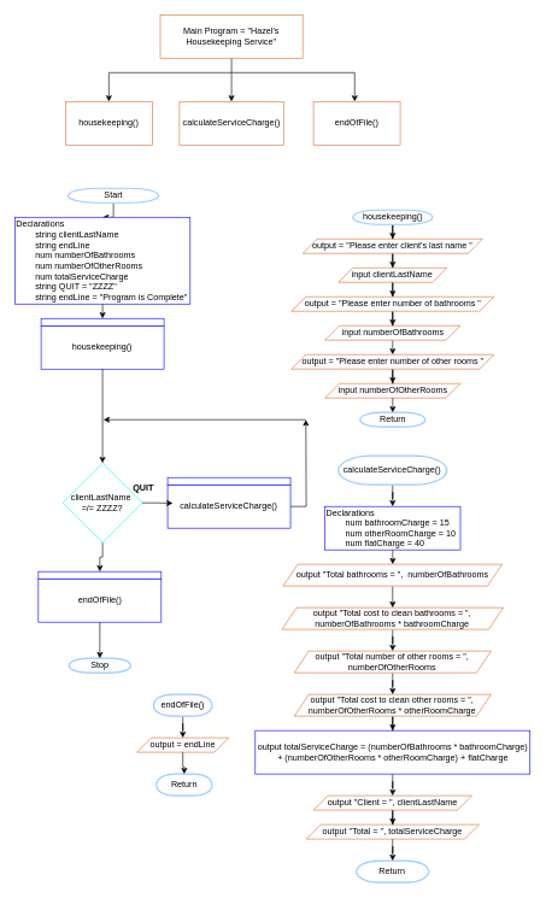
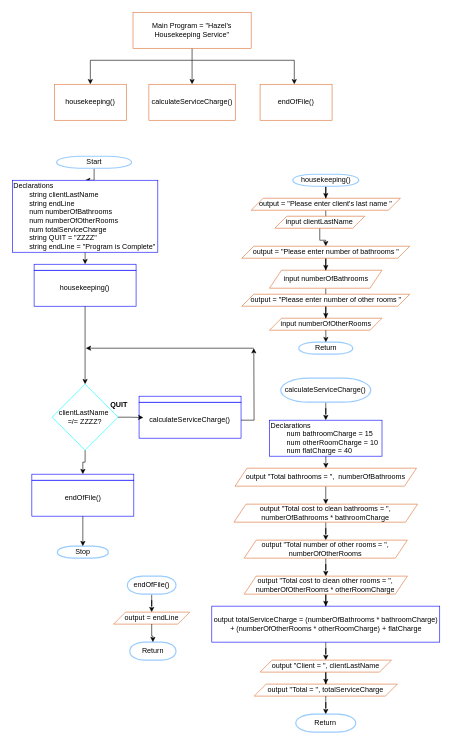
  <mxCell id="0" />
  <mxCell id="1" parent="0" />
  <mxCell id="2" style="edgeStyle=orthogonalEdgeStyle;rounded=0;orthogonalLoop=1;jettySize=auto;html=1;" edge="1" parent="1" source="3" target="5"><mxGeometry relative="1" as="geometry" /></mxCell>
  <mxCell id="3" value="Start" style="strokeWidth=2;html=1;shape=mxgraph.flowchart.terminator;whiteSpace=wrap;strokeColor=#99CCFF;" vertex="1" parent="1"><mxGeometry x="93.75" y="260" width="125" height="20" as="geometry" /></mxCell>
  <mxCell id="4" style="edgeStyle=orthogonalEdgeStyle;rounded=0;orthogonalLoop=1;jettySize=auto;html=1;entryX=0.5;entryY=0;entryDx=0;entryDy=0;" edge="1" parent="1" source="5" target="34"><mxGeometry relative="1" as="geometry" /></mxCell>
  <mxCell id="5" value="Declarations&lt;br&gt;&lt;span style=&quot;white-space: pre;&quot;&gt;&#09;&lt;/span&gt;string clientLastName&lt;div&gt;&lt;span style=&quot;white-space: pre;&quot;&gt;&#09;&lt;/span&gt;string endLine&lt;br&gt;&lt;div&gt;&lt;span style=&quot;white-space: pre;&quot;&gt;&#09;&lt;/span&gt;num numberOfBathrooms&lt;/div&gt;&lt;div&gt;&lt;span style=&quot;white-space: pre;&quot;&gt;&#09;&lt;/span&gt;num numberOfOtherRooms&lt;/div&gt;&lt;div&gt;&lt;span style=&quot;white-space: pre;&quot;&gt;&lt;span style=&quot;white-space: pre;&quot;&gt;&#09;&lt;/span&gt;num totalServiceCharge&lt;/span&gt;&lt;/div&gt;&lt;/div&gt;&lt;div&gt;&lt;span style=&quot;white-space: pre;&quot;&gt;&lt;span style=&quot;white-space: pre;&quot;&gt;&#09;&lt;/span&gt;string QUIT = &quot;ZZZZ&quot;&lt;br&gt;&lt;/span&gt;&lt;/div&gt;&lt;div&gt;&lt;span style=&quot;white-space: pre;&quot;&gt;&lt;span style=&quot;white-space: pre;&quot;&gt;&#09;&lt;/span&gt;string endLine = &quot;Program is Complete&quot;&lt;br&gt;&lt;/span&gt;&lt;/div&gt;" style="rounded=0;whiteSpace=wrap;html=1;align=left;strokeColor=#0000FF;" vertex="1" parent="1"><mxGeometry x="20" y="300" width="242.5" height="120" as="geometry" /></mxCell>
  <mxCell id="6" style="edgeStyle=orthogonalEdgeStyle;rounded=0;orthogonalLoop=1;jettySize=auto;html=1;entryX=0.5;entryY=0;entryDx=0;entryDy=0;" edge="1" parent="1" source="7" target="25"><mxGeometry relative="1" as="geometry" /></mxCell>
  <mxCell id="7" value="output = &quot;Please enter client's last name &quot;" style="shape=parallelogram;perimeter=parallelogramPerimeter;whiteSpace=wrap;html=1;fixedSize=1;strokeColor=#DC7135;" vertex="1" parent="1"><mxGeometry x="418.12" y="330" width="248.75" height="20" as="geometry" /></mxCell>
  <mxCell id="8" style="edgeStyle=orthogonalEdgeStyle;rounded=0;orthogonalLoop=1;jettySize=auto;html=1;entryX=0.5;entryY=0;entryDx=0;entryDy=0;" edge="1" parent="1" source="9" target="29"><mxGeometry relative="1" as="geometry" /></mxCell>
- <mxCell id="9" value="input numberOfBathrooms" style="shape=parallelogram;perimeter=parallelogramPerimeter;whiteSpace=wrap;html=1;fixedSize=1;strokeColor=#DC7135;" vertex="1" parent="1"><mxGeometry x="448.74" y="450" width="187.5" height="20" as="geometry" /></mxCell>
+ <mxCell id="9" value="input numberOfBathrooms" style="shape=parallelogram;perimeter=parallelogramPerimeter;whiteSpace=wrap;html=1;fixedSize=1;strokeColor=#DC7135;" vertex="1" parent="1"><mxGeometry x="448.74" y="450" width="187.5" height="30" as="geometry" /></mxCell>
  <mxCell id="10" value="input numberOfOtherRooms" style="shape=parallelogram;perimeter=parallelogramPerimeter;whiteSpace=wrap;html=1;fixedSize=1;strokeColor=#DC7135;" vertex="1" parent="1"><mxGeometry x="448.75" y="530" width="187.5" height="20" as="geometry" /></mxCell>
  <mxCell id="11" style="edgeStyle=orthogonalEdgeStyle;rounded=0;orthogonalLoop=1;jettySize=auto;html=1;entryX=0.5;entryY=0;entryDx=0;entryDy=0;" edge="1" parent="1" source="12" target="16"><mxGeometry relative="1" as="geometry" /></mxCell>
  <mxCell id="12" value="calculateServiceCharge()" style="strokeWidth=2;html=1;shape=mxgraph.flowchart.terminator;whiteSpace=wrap;strokeColor=#99CCFF;" vertex="1" parent="1"><mxGeometry x="467.49" y="630" width="150" height="40" as="geometry" /></mxCell>
  <mxCell id="13" value="Stop" style="strokeWidth=2;html=1;shape=mxgraph.flowchart.terminator;whiteSpace=wrap;strokeColor=#99CCFF;" vertex="1" parent="1"><mxGeometry x="95" y="910" width="85" height="20" as="geometry" /></mxCell>
  <mxCell id="14" value="Return" style="strokeWidth=2;html=1;shape=mxgraph.flowchart.terminator;whiteSpace=wrap;strokeColor=#99CCFF;" vertex="1" parent="1"><mxGeometry x="492.49" y="1190" width="100" height="30" as="geometry" /></mxCell>
  <mxCell id="15" style="edgeStyle=orthogonalEdgeStyle;rounded=0;orthogonalLoop=1;jettySize=auto;html=1;entryX=0.5;entryY=0;entryDx=0;entryDy=0;" edge="1" parent="1" source="16" target="53"><mxGeometry relative="1" as="geometry" /></mxCell>
  <mxCell id="16" value="Declarations&lt;div&gt;&lt;span style=&quot;background-color: transparent; color: light-dark(rgb(0, 0, 0), rgb(255, 255, 255)); white-space: pre;&quot;&gt;&#09;&lt;/span&gt;&lt;span style=&quot;background-color: transparent; color: light-dark(rgb(0, 0, 0), rgb(255, 255, 255));&quot;&gt;num bathroomCharge = 15&lt;/span&gt;&lt;/div&gt;&lt;div&gt;&lt;span style=&quot;white-space: pre;&quot;&gt;&#09;&lt;/span&gt;num otherRoomCharge = 10&lt;/div&gt;&lt;div&gt;&lt;span style=&quot;white-space: pre;&quot;&gt;&#09;&lt;/span&gt;num flatCharge = 40&lt;br&gt;&lt;/div&gt;" style="rounded=0;whiteSpace=wrap;html=1;strokeColor=#0000FF;align=left;" vertex="1" parent="1"><mxGeometry x="448.75" y="700" width="187.5" height="60" as="geometry" /></mxCell>
  <mxCell id="17" value="output &quot;Total = &quot;, totalServiceCharge" style="shape=parallelogram;perimeter=parallelogramPerimeter;whiteSpace=wrap;html=1;fixedSize=1;strokeColor=#DC7135;" vertex="1" parent="1"><mxGeometry x="423.12" y="1140" width="238.75" height="20" as="geometry" /></mxCell>
  <mxCell id="18" style="edgeStyle=orthogonalEdgeStyle;rounded=0;orthogonalLoop=1;jettySize=auto;html=1;entryX=0.5;entryY=0;entryDx=0;entryDy=0;" edge="1" parent="1" source="19" target="45"><mxGeometry relative="1" as="geometry" /></mxCell>
  <mxCell id="19" value="clientLastName&amp;nbsp;&lt;div&gt;=/= ZZZZ?&lt;/div&gt;" style="rhombus;whiteSpace=wrap;html=1;strokeColor=#00FFFF;" vertex="1" parent="1"><mxGeometry x="86.25" y="640" width="110" height="110" as="geometry" /></mxCell>
  <mxCell id="20" value="" style="group" vertex="1" connectable="0" parent="1"><mxGeometry x="231.24" y="660" width="170" height="70" as="geometry" /></mxCell>
  <mxCell id="21" style="edgeStyle=orthogonalEdgeStyle;rounded=0;orthogonalLoop=1;jettySize=auto;html=1;" edge="1" parent="20" source="22"><mxGeometry relative="1" as="geometry"><mxPoint x="191.26" y="-80" as="targetPoint" /></mxGeometry></mxCell>
  <mxCell id="22" value="calculateServiceCharge()" style="rounded=0;whiteSpace=wrap;html=1;strokeColor=#0000FF;shadow=0;glass=0;gradientColor=none;" vertex="1" parent="20"><mxGeometry y="10" width="170" height="60" as="geometry" /></mxCell>
  <mxCell id="23" value="" style="rounded=0;whiteSpace=wrap;html=1;strokeColor=#0000FF;" vertex="1" parent="20"><mxGeometry width="170" height="10" as="geometry" /></mxCell>
  <mxCell id="24" style="edgeStyle=orthogonalEdgeStyle;rounded=0;orthogonalLoop=1;jettySize=auto;html=1;entryX=0.5;entryY=0;entryDx=0;entryDy=0;" edge="1" parent="1" source="25" target="27"><mxGeometry relative="1" as="geometry" /></mxCell>
- <mxCell id="25" value="input clientLastName" style="shape=parallelogram;perimeter=parallelogramPerimeter;whiteSpace=wrap;html=1;fixedSize=1;strokeColor=#DC7135;" vertex="1" parent="1"><mxGeometry x="467.49" y="370" width="150" height="20" as="geometry" /></mxCell>
+ <mxCell id="25" value="input clientLastName" style="shape=parallelogram;perimeter=parallelogramPerimeter;whiteSpace=wrap;html=1;fixedSize=1;strokeColor=#DC7135;" vertex="1" parent="1"><mxGeometry x="457.49" y="360" width="150" height="20" as="geometry" /></mxCell>
  <mxCell id="26" style="edgeStyle=orthogonalEdgeStyle;rounded=0;orthogonalLoop=1;jettySize=auto;html=1;entryX=0.5;entryY=0;entryDx=0;entryDy=0;" edge="1" parent="1" source="27" target="9"><mxGeometry relative="1" as="geometry" /></mxCell>
  <mxCell id="27" value="output = &quot;Please enter number of bathrooms &quot;" style="shape=parallelogram;perimeter=parallelogramPerimeter;whiteSpace=wrap;html=1;fixedSize=1;strokeColor=#DC7135;" vertex="1" parent="1"><mxGeometry x="402.5" y="410" width="280" height="20" as="geometry" /></mxCell>
  <mxCell id="28" style="edgeStyle=orthogonalEdgeStyle;rounded=0;orthogonalLoop=1;jettySize=auto;html=1;entryX=0.5;entryY=0;entryDx=0;entryDy=0;" edge="1" parent="1" source="29" target="10"><mxGeometry relative="1" as="geometry" /></mxCell>
  <mxCell id="29" value="output = &quot;Please enter number of other rooms &quot;" style="shape=parallelogram;perimeter=parallelogramPerimeter;whiteSpace=wrap;html=1;fixedSize=1;strokeColor=#DC7135;" vertex="1" parent="1"><mxGeometry x="402.5" y="490" width="280" height="20" as="geometry" /></mxCell>
  <mxCell id="30" style="edgeStyle=orthogonalEdgeStyle;rounded=0;orthogonalLoop=1;jettySize=auto;html=1;entryX=0.5;entryY=0;entryDx=0;entryDy=0;" edge="1" parent="1" source="31" target="61"><mxGeometry relative="1" as="geometry" /></mxCell>
  <mxCell id="31" value="output totalServiceCharge = (numberOfBathrooms * bathroomCharge) + (numberOfOtherRooms * otherRoomCharge) + flatCharge" style="rounded=0;whiteSpace=wrap;html=1;strokeColor=#0000FF;" vertex="1" parent="1"><mxGeometry x="352.5" y="1010" width="380" height="60" as="geometry" /></mxCell>
  <mxCell id="32" value="" style="group" vertex="1" connectable="0" parent="1"><mxGeometry x="56.25" y="440" width="170" height="70" as="geometry" /></mxCell>
  <mxCell id="33" value="housekeeping()" style="rounded=0;whiteSpace=wrap;html=1;strokeColor=#0000FF;shadow=0;glass=0;gradientColor=none;" vertex="1" parent="32"><mxGeometry y="10" width="170" height="60" as="geometry" /></mxCell>
  <mxCell id="34" value="" style="rounded=0;whiteSpace=wrap;html=1;strokeColor=#0000FF;" vertex="1" parent="32"><mxGeometry width="170" height="10" as="geometry" /></mxCell>
  <mxCell id="35" style="edgeStyle=orthogonalEdgeStyle;rounded=0;orthogonalLoop=1;jettySize=auto;html=1;entryX=0.5;entryY=0;entryDx=0;entryDy=0;" edge="1" parent="1" source="36" target="7"><mxGeometry relative="1" as="geometry" /></mxCell>
  <mxCell id="36" value="housekeeping()" style="strokeWidth=2;html=1;shape=mxgraph.flowchart.terminator;whiteSpace=wrap;strokeColor=#99CCFF;" vertex="1" parent="1"><mxGeometry x="487.5" y="290" width="110" height="20" as="geometry" /></mxCell>
  <mxCell id="37" style="edgeStyle=orthogonalEdgeStyle;rounded=0;orthogonalLoop=1;jettySize=auto;html=1;entryX=0.5;entryY=0;entryDx=0;entryDy=0;" edge="1" parent="1" source="33" target="19"><mxGeometry relative="1" as="geometry" /></mxCell>
  <mxCell id="38" style="edgeStyle=orthogonalEdgeStyle;rounded=0;orthogonalLoop=1;jettySize=auto;html=1;entryX=0.042;entryY=0.427;entryDx=0;entryDy=0;entryPerimeter=0;" edge="1" parent="1" source="19" target="22"><mxGeometry relative="1" as="geometry" /></mxCell>
  <mxCell id="39" value="QUIT" style="text;html=1;align=center;verticalAlign=middle;whiteSpace=wrap;rounded=0;fontStyle=1" vertex="1" parent="1"><mxGeometry x="167.5" y="660" width="60" height="30" as="geometry" /></mxCell>
  <mxCell id="40" value="Return" style="strokeWidth=2;html=1;shape=mxgraph.flowchart.terminator;whiteSpace=wrap;strokeColor=#99CCFF;" vertex="1" parent="1"><mxGeometry x="497.5" y="570" width="90" height="20" as="geometry" /></mxCell>
  <mxCell id="41" style="edgeStyle=orthogonalEdgeStyle;rounded=0;orthogonalLoop=1;jettySize=auto;html=1;entryX=0.5;entryY=0;entryDx=0;entryDy=0;entryPerimeter=0;" edge="1" parent="1" source="10" target="40"><mxGeometry relative="1" as="geometry" /></mxCell>
  <mxCell id="42" value="" style="endArrow=classic;html=1;rounded=0;" edge="1" parent="1"><mxGeometry width="50" height="50" relative="1" as="geometry"><mxPoint x="422.5" y="580" as="sourcePoint" /><mxPoint x="142.5" y="580" as="targetPoint" /></mxGeometry></mxCell>
  <mxCell id="43" value="" style="group" vertex="1" connectable="0" parent="1"><mxGeometry x="52.5" y="790" width="170" height="70" as="geometry" /></mxCell>
  <mxCell id="44" value="endOfFile()" style="rounded=0;whiteSpace=wrap;html=1;strokeColor=#0000FF;shadow=0;glass=0;gradientColor=none;" vertex="1" parent="43"><mxGeometry y="10" width="170" height="60" as="geometry" /></mxCell>
  <mxCell id="45" value="" style="rounded=0;whiteSpace=wrap;html=1;strokeColor=#0000FF;" vertex="1" parent="43"><mxGeometry width="170" height="10" as="geometry" /></mxCell>
  <mxCell id="46" style="edgeStyle=orthogonalEdgeStyle;rounded=0;orthogonalLoop=1;jettySize=auto;html=1;" edge="1" parent="1" source="44" target="13"><mxGeometry relative="1" as="geometry" /></mxCell>
  <mxCell id="47" style="edgeStyle=orthogonalEdgeStyle;rounded=0;orthogonalLoop=1;jettySize=auto;html=1;entryX=0.5;entryY=0;entryDx=0;entryDy=0;" edge="1" parent="1" source="48" target="49"><mxGeometry relative="1" as="geometry" /></mxCell>
  <mxCell id="48" value="endOfFile()" style="strokeWidth=2;html=1;shape=mxgraph.flowchart.terminator;whiteSpace=wrap;strokeColor=#99CCFF;" vertex="1" parent="1"><mxGeometry x="211.75" y="960" width="81" height="30" as="geometry" /></mxCell>
  <mxCell id="49" value="output = endLine" style="shape=parallelogram;perimeter=parallelogramPerimeter;whiteSpace=wrap;html=1;fixedSize=1;strokeColor=#DC7135;" vertex="1" parent="1"><mxGeometry x="188.75" y="1020" width="127" height="20" as="geometry" /></mxCell>
  <mxCell id="50" value="Return" style="strokeWidth=2;html=1;shape=mxgraph.flowchart.terminator;whiteSpace=wrap;strokeColor=#99CCFF;" vertex="1" parent="1"><mxGeometry x="215.75" y="1070" width="77" height="30" as="geometry" /></mxCell>
  <mxCell id="51" style="edgeStyle=orthogonalEdgeStyle;rounded=0;orthogonalLoop=1;jettySize=auto;html=1;entryX=0.5;entryY=0;entryDx=0;entryDy=0;entryPerimeter=0;" edge="1" parent="1" source="49" target="50"><mxGeometry relative="1" as="geometry" /></mxCell>
  <mxCell id="52" style="edgeStyle=orthogonalEdgeStyle;rounded=0;orthogonalLoop=1;jettySize=auto;html=1;entryX=0.5;entryY=0;entryDx=0;entryDy=0;" edge="1" parent="1" source="53" target="55"><mxGeometry relative="1" as="geometry" /></mxCell>
  <mxCell id="53" value="output &quot;Total bathrooms = &quot;,&amp;nbsp; numberOfBathrooms" style="shape=parallelogram;perimeter=parallelogramPerimeter;whiteSpace=wrap;html=1;fixedSize=1;strokeColor=#DC7135;" vertex="1" parent="1"><mxGeometry x="391.24" y="780" width="302.5" height="30" as="geometry" /></mxCell>
  <mxCell id="54" style="edgeStyle=orthogonalEdgeStyle;rounded=0;orthogonalLoop=1;jettySize=auto;html=1;entryX=0.5;entryY=0;entryDx=0;entryDy=0;" edge="1" parent="1" source="55" target="57"><mxGeometry relative="1" as="geometry" /></mxCell>
  <mxCell id="55" value="output &quot;Total cost to clean bathrooms = &quot;, numberOfBathrooms * bathroomCharge" style="shape=parallelogram;perimeter=parallelogramPerimeter;whiteSpace=wrap;html=1;fixedSize=1;strokeColor=#DC7135;" vertex="1" parent="1"><mxGeometry x="389.49" y="840" width="306" height="30" as="geometry" /></mxCell>
  <mxCell id="56" style="edgeStyle=orthogonalEdgeStyle;rounded=0;orthogonalLoop=1;jettySize=auto;html=1;" edge="1" parent="1" source="57" target="59"><mxGeometry relative="1" as="geometry" /></mxCell>
  <mxCell id="57" value="output &quot;Total number of other rooms = &quot;, numberOfOtherRooms" style="shape=parallelogram;perimeter=parallelogramPerimeter;whiteSpace=wrap;html=1;fixedSize=1;strokeColor=#DC7135;" vertex="1" parent="1"><mxGeometry x="406.49" y="900" width="272" height="30" as="geometry" /></mxCell>
  <mxCell id="58" style="edgeStyle=orthogonalEdgeStyle;rounded=0;orthogonalLoop=1;jettySize=auto;html=1;entryX=0.5;entryY=0;entryDx=0;entryDy=0;" edge="1" parent="1" source="59" target="31"><mxGeometry relative="1" as="geometry" /></mxCell>
  <mxCell id="59" value="output &quot;Total cost to clean other rooms = &quot;, numberOfOtherRooms * otherRoomCharge" style="shape=parallelogram;perimeter=parallelogramPerimeter;whiteSpace=wrap;html=1;fixedSize=1;strokeColor=#DC7135;" vertex="1" parent="1"><mxGeometry x="406.49" y="960" width="272" height="30" as="geometry" /></mxCell>
  <mxCell id="60" style="edgeStyle=orthogonalEdgeStyle;rounded=0;orthogonalLoop=1;jettySize=auto;html=1;entryX=0.5;entryY=0;entryDx=0;entryDy=0;" edge="1" parent="1" source="61" target="17"><mxGeometry relative="1" as="geometry" /></mxCell>
  <mxCell id="61" value="output &quot;Client = &quot;, clientLastName" style="shape=parallelogram;perimeter=parallelogramPerimeter;whiteSpace=wrap;html=1;fixedSize=1;strokeColor=#DC7135;" vertex="1" parent="1"><mxGeometry x="432.99" y="1100" width="219.01" height="20" as="geometry" /></mxCell>
  <mxCell id="62" style="edgeStyle=orthogonalEdgeStyle;rounded=0;orthogonalLoop=1;jettySize=auto;html=1;entryX=0.5;entryY=0;entryDx=0;entryDy=0;entryPerimeter=0;" edge="1" parent="1" source="17" target="14"><mxGeometry relative="1" as="geometry" /></mxCell>
  <mxCell id="63" style="edgeStyle=orthogonalEdgeStyle;rounded=0;orthogonalLoop=1;jettySize=auto;html=1;entryX=0.5;entryY=0;entryDx=0;entryDy=0;" edge="1" parent="1" source="64" target="66"><mxGeometry relative="1" as="geometry" /></mxCell>
  <mxCell id="64" value="Main Program = &quot;Hazel's Housekeeping Service&quot;" style="rounded=0;whiteSpace=wrap;html=1;strokeColor=#DC7135;" vertex="1" parent="1"><mxGeometry x="221.12" y="20" width="197" height="60" as="geometry" /></mxCell>
  <mxCell id="65" value="housekeeping()" style="rounded=0;whiteSpace=wrap;html=1;strokeColor=#DC7135;" vertex="1" parent="1"><mxGeometry x="90" y="140" width="120" height="60" as="geometry" /></mxCell>
  <mxCell id="66" value="calculateServiceCharge()" style="rounded=0;whiteSpace=wrap;html=1;strokeColor=#DC7135;" vertex="1" parent="1"><mxGeometry x="247.62" y="140" width="144" height="60" as="geometry" /></mxCell>
  <mxCell id="67" value="" style="endArrow=classic;html=1;rounded=0;entryX=0.5;entryY=0;entryDx=0;entryDy=0;" edge="1" parent="1" target="65"><mxGeometry width="50" height="50" relative="1" as="geometry"><mxPoint x="320" y="100" as="sourcePoint" /><mxPoint x="370" y="210" as="targetPoint" /><Array as="points"><mxPoint x="150" y="100" /></Array></mxGeometry></mxCell>
  <mxCell id="68" value="endOfFile()" style="rounded=0;whiteSpace=wrap;html=1;strokeColor=#DC7135;" vertex="1" parent="1"><mxGeometry x="432.99" y="140" width="120" height="60" as="geometry" /></mxCell>
  <mxCell id="69" value="" style="endArrow=classic;html=1;rounded=0;" edge="1" parent="1"><mxGeometry width="50" height="50" relative="1" as="geometry"><mxPoint x="320" y="100" as="sourcePoint" /><mxPoint x="490" y="140" as="targetPoint" /><Array as="points"><mxPoint x="490" y="100" /></Array></mxGeometry></mxCell>
